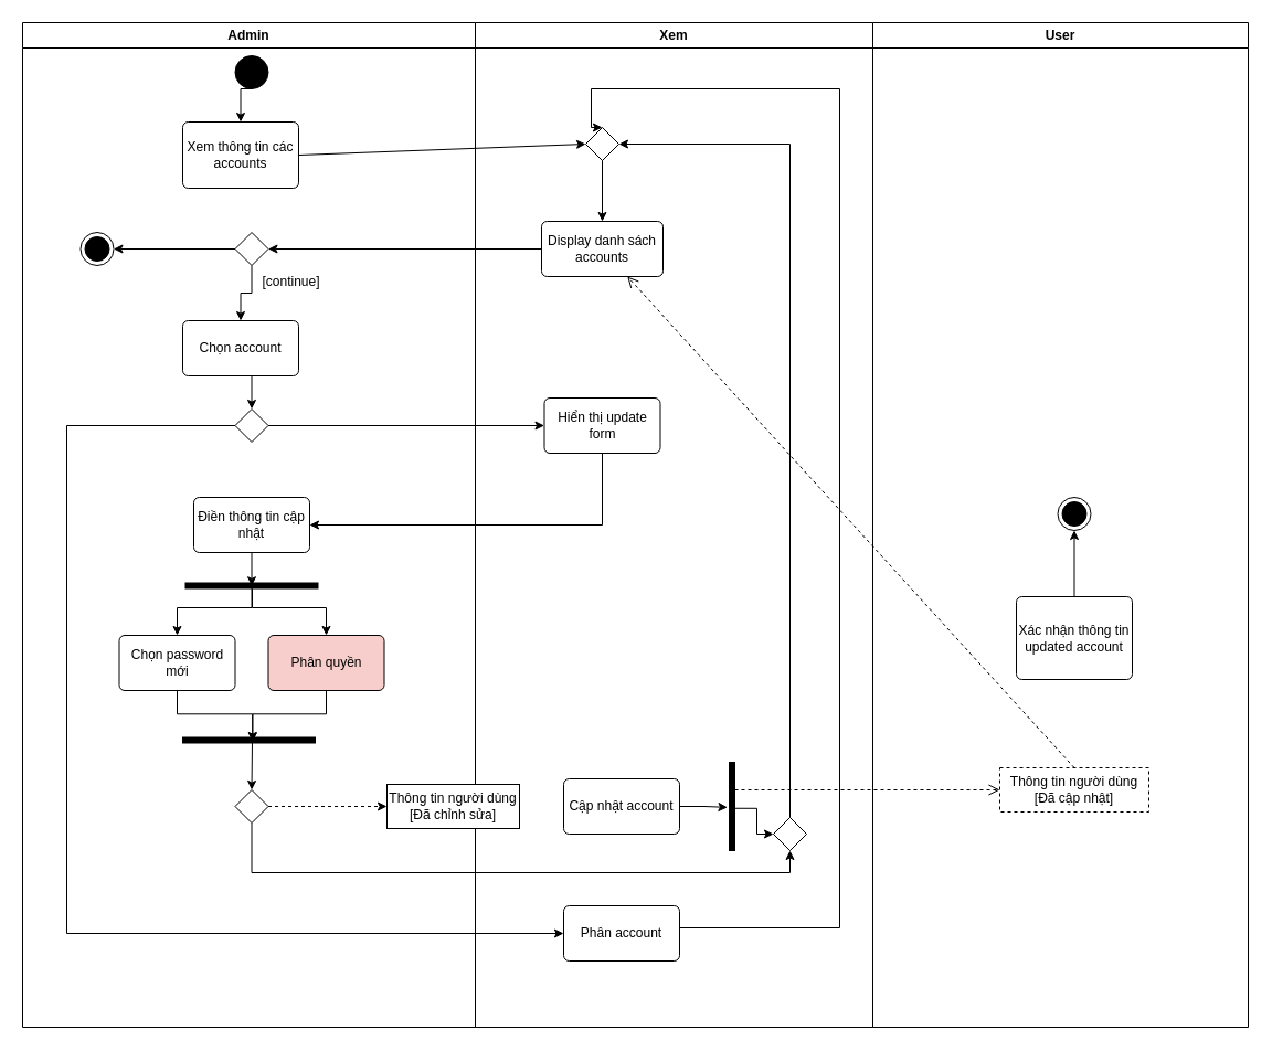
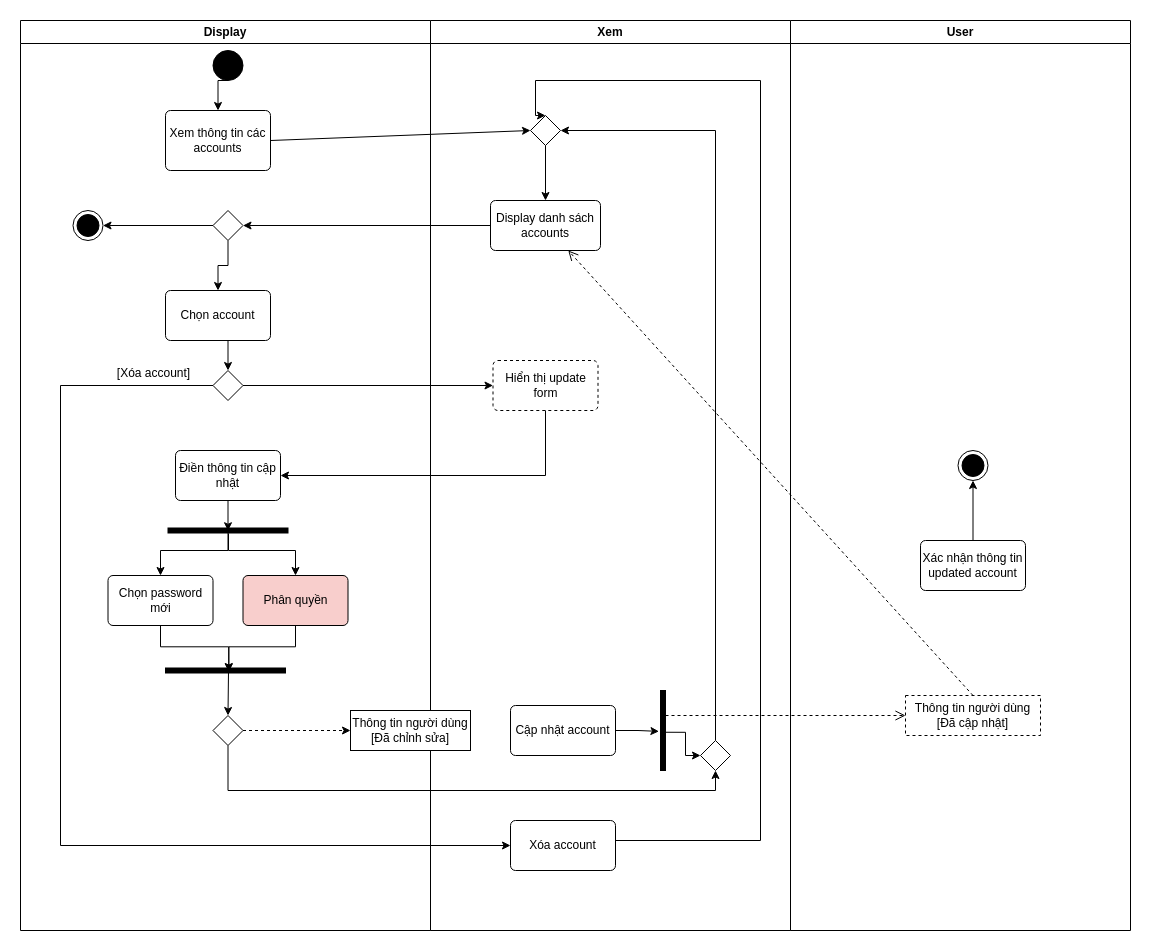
  <mxCell id="0" />
  <mxCell id="1" parent="0" />
  <mxCell id="2" value="Xem" style="swimlane;whiteSpace=wrap" parent="1" vertex="1"><mxGeometry x="430" y="20" width="360" height="910" as="geometry" /></mxCell>
  <mxCell id="3" value="" style="rhombus;" parent="2" vertex="1"><mxGeometry x="100" y="95" width="30" height="30" as="geometry" /></mxCell>
  <mxCell id="4" value="Display danh sách accounts" style="html=1;align=center;verticalAlign=middle;rounded=1;absoluteArcSize=1;arcSize=10;dashed=0;whiteSpace=wrap;labelPosition=center;verticalLabelPosition=middle;" parent="2" vertex="1"><mxGeometry x="60" y="180" width="110" height="50" as="geometry" /></mxCell>
  <mxCell id="5" style="edgeStyle=orthogonalEdgeStyle;rounded=0;orthogonalLoop=1;jettySize=auto;html=1;exitX=0.5;exitY=1;exitDx=0;exitDy=0;entryX=0.5;entryY=0;entryDx=0;entryDy=0;" parent="2" source="3" target="4" edge="1"><mxGeometry relative="1" as="geometry" /></mxCell>
  <mxCell id="6" value="User" style="swimlane;whiteSpace=wrap" parent="1" vertex="1"><mxGeometry x="790" y="20" width="340" height="910" as="geometry" /></mxCell>
  <mxCell id="7" value="Thông tin người dùng&lt;div&gt;[Đã cập nhật]&lt;/div&gt;" style="html=1;align=center;verticalAlign=middle;dashed=1;whiteSpace=wrap;" parent="6" vertex="1"><mxGeometry x="115" y="675" width="135" height="40" as="geometry" /></mxCell>
  <mxCell id="8" value="" style="endArrow=open;startArrow=none;endFill=0;startFill=0;endSize=8;html=1;verticalAlign=bottom;dashed=1;labelBackgroundColor=none;rounded=0;entryX=0;entryY=0.5;entryDx=0;entryDy=0;" parent="6" target="7" edge="1"><mxGeometry width="160" relative="1" as="geometry"><mxPoint x="-125" y="695" as="sourcePoint" /><mxPoint x="64" y="695" as="targetPoint" /></mxGeometry></mxCell>
  <mxCell id="9" value="" style="endArrow=open;startArrow=none;endFill=0;startFill=0;endSize=8;html=1;verticalAlign=bottom;dashed=1;labelBackgroundColor=none;rounded=0;exitX=0.5;exitY=0;exitDx=0;exitDy=0;" parent="6" source="7" target="4" edge="1"><mxGeometry width="160" relative="1" as="geometry"><mxPoint x="70" y="570" as="sourcePoint" /><mxPoint x="155" y="570" as="targetPoint" /></mxGeometry></mxCell>
  <mxCell id="10" style="edgeStyle=orthogonalEdgeStyle;rounded=0;orthogonalLoop=1;jettySize=auto;html=1;exitX=0.5;exitY=0;exitDx=0;exitDy=0;entryX=0.5;entryY=1;entryDx=0;entryDy=0;" parent="6" source="11" target="12" edge="1"><mxGeometry relative="1" as="geometry" /></mxCell>
- <mxCell id="11" value="Xác nhận thông tin updated account" style="html=1;align=center;verticalAlign=middle;rounded=1;absoluteArcSize=1;arcSize=10;dashed=0;whiteSpace=wrap;labelPosition=center;verticalLabelPosition=middle;" parent="6" vertex="1"><mxGeometry x="130" y="520" width="105" height="75" as="geometry" /></mxCell>
+ <mxCell id="11" value="Xác nhận thông tin updated account" style="html=1;align=center;verticalAlign=middle;rounded=1;absoluteArcSize=1;arcSize=10;dashed=0;whiteSpace=wrap;labelPosition=center;verticalLabelPosition=middle;" parent="6" vertex="1"><mxGeometry x="130" y="520" width="105" height="50" as="geometry" /></mxCell>
  <mxCell id="12" value="" style="ellipse;html=1;shape=endState;fillColor=strokeColor;" parent="6" vertex="1"><mxGeometry x="167.5" y="430" width="30" height="30" as="geometry" /></mxCell>
  <mxCell id="13" style="rounded=0;orthogonalLoop=1;jettySize=auto;html=1;exitX=1;exitY=0.5;exitDx=0;exitDy=0;entryX=0;entryY=0.5;entryDx=0;entryDy=0;" parent="1" source="18" target="3" edge="1"><mxGeometry relative="1" as="geometry"><mxPoint x="450" y="150" as="targetPoint" /></mxGeometry></mxCell>
  <mxCell id="14" style="edgeStyle=orthogonalEdgeStyle;rounded=0;orthogonalLoop=1;jettySize=auto;html=1;exitX=1;exitY=0.5;exitDx=0;exitDy=0;entryX=0.5;entryY=0;entryDx=0;entryDy=0;" parent="1" source="39" target="3" edge="1"><mxGeometry relative="1" as="geometry"><mxPoint x="550" y="110" as="targetPoint" /><Array as="points"><mxPoint x="615" y="840" /><mxPoint x="760" y="840" /><mxPoint x="760" y="80" /><mxPoint x="535" y="80" /></Array></mxGeometry></mxCell>
  <mxCell id="15" style="edgeStyle=orthogonalEdgeStyle;rounded=0;orthogonalLoop=1;jettySize=auto;html=1;exitX=0.5;exitY=0;exitDx=0;exitDy=0;entryX=1;entryY=0.5;entryDx=0;entryDy=0;" parent="1" source="40" target="3" edge="1"><mxGeometry relative="1" as="geometry" /></mxCell>
  <mxCell id="16" style="edgeStyle=orthogonalEdgeStyle;rounded=0;orthogonalLoop=1;jettySize=auto;html=1;exitX=0;exitY=0.5;exitDx=0;exitDy=0;entryX=1;entryY=0.5;entryDx=0;entryDy=0;" parent="1" source="4" target="49" edge="1"><mxGeometry relative="1" as="geometry" /></mxCell>
- <mxCell id="17" value="Admin" style="swimlane;whiteSpace=wrap;startSize=23;" parent="1" vertex="1"><mxGeometry x="20" y="20" width="410" height="910" as="geometry" /></mxCell>
+ <mxCell id="17" value="Display" style="swimlane;whiteSpace=wrap;startSize=23;" parent="1" vertex="1"><mxGeometry x="20" y="20" width="410" height="910" as="geometry" /></mxCell>
  <mxCell id="18" value="&lt;div&gt;&lt;span style=&quot;background-color: transparent; color: light-dark(rgb(0, 0, 0), rgb(255, 255, 255));&quot;&gt;Xem thông tin các accounts&lt;/span&gt;&lt;/div&gt;" style="html=1;align=center;verticalAlign=middle;rounded=1;absoluteArcSize=1;arcSize=10;dashed=0;whiteSpace=wrap;labelPosition=center;verticalLabelPosition=middle;" parent="17" vertex="1"><mxGeometry x="145" y="90" width="105" height="60" as="geometry" /></mxCell>
  <mxCell id="19" style="edgeStyle=orthogonalEdgeStyle;rounded=0;orthogonalLoop=1;jettySize=auto;html=1;exitX=0.5;exitY=1;exitDx=0;exitDy=0;entryX=0.5;entryY=0;entryDx=0;entryDy=0;" parent="17" source="20" target="21" edge="1"><mxGeometry relative="1" as="geometry" /></mxCell>
  <mxCell id="20" value="Chọn account" style="html=1;align=center;verticalAlign=middle;rounded=1;absoluteArcSize=1;arcSize=10;dashed=0;whiteSpace=wrap;labelPosition=center;verticalLabelPosition=middle;" parent="17" vertex="1"><mxGeometry x="145" y="270" width="105" height="50" as="geometry" /></mxCell>
  <mxCell id="21" value="" style="rhombus;" parent="17" vertex="1"><mxGeometry x="192.5" y="350" width="30" height="30" as="geometry" /></mxCell>
  <mxCell id="22" value="Điền thông tin cập nhật" style="html=1;align=center;verticalAlign=middle;rounded=1;absoluteArcSize=1;arcSize=10;dashed=0;whiteSpace=wrap;labelPosition=center;verticalLabelPosition=middle;" parent="17" vertex="1"><mxGeometry x="155" y="430" width="105" height="50" as="geometry" /></mxCell>
  <mxCell id="23" value="" style="html=1;points=[];perimeter=orthogonalPerimeter;fillColor=strokeColor;rotation=90;" parent="17" vertex="1"><mxGeometry x="205" y="450" width="5" height="120" as="geometry" /></mxCell>
  <mxCell id="24" value="Chọn password mới" style="html=1;align=center;verticalAlign=middle;rounded=1;absoluteArcSize=1;arcSize=10;dashed=0;whiteSpace=wrap;labelPosition=center;verticalLabelPosition=middle;" parent="17" vertex="1"><mxGeometry x="87.5" y="555" width="105" height="50" as="geometry" /></mxCell>
  <mxCell id="25" value="Phân quyền" style="html=1;align=center;verticalAlign=middle;rounded=1;absoluteArcSize=1;arcSize=10;dashed=0;whiteSpace=wrap;labelPosition=center;verticalLabelPosition=middle;fillColor=#f8cecc;" parent="17" vertex="1"><mxGeometry x="222.5" y="555" width="105" height="50" as="geometry" /></mxCell>
  <mxCell id="26" value="" style="html=1;points=[];perimeter=orthogonalPerimeter;fillColor=strokeColor;rotation=90;" parent="17" vertex="1"><mxGeometry x="202.5" y="590" width="5" height="120" as="geometry" /></mxCell>
  <mxCell id="27" style="edgeStyle=orthogonalEdgeStyle;rounded=0;orthogonalLoop=1;jettySize=auto;html=1;entryX=0;entryY=0.5;entryDx=0;entryDy=0;dashed=1;" edge="1" parent="17" source="28" target="54"><mxGeometry relative="1" as="geometry" /></mxCell>
  <mxCell id="28" value="" style="rhombus;" parent="17" vertex="1"><mxGeometry x="192.5" y="695" width="30" height="30" as="geometry" /></mxCell>
+ <mxCell id="29" value="[Xóa account]" style="text;html=1;align=center;verticalAlign=middle;resizable=0;points=[];autosize=1;strokeColor=none;fillColor=none;" parent="17" vertex="1"><mxGeometry x="82.5" y="338" width="100" height="30" as="geometry" /></mxCell>
  <mxCell id="30" style="edgeStyle=orthogonalEdgeStyle;rounded=0;orthogonalLoop=1;jettySize=auto;html=1;exitX=0.5;exitY=1;exitDx=0;exitDy=0;entryX=0.55;entryY=0.5;entryDx=0;entryDy=0;entryPerimeter=0;" parent="17" source="22" target="23" edge="1"><mxGeometry relative="1" as="geometry" /></mxCell>
  <mxCell id="31" style="edgeStyle=orthogonalEdgeStyle;rounded=0;orthogonalLoop=1;jettySize=auto;html=1;exitX=0.381;exitY=0.5;exitDx=0;exitDy=0;exitPerimeter=0;entryX=0.5;entryY=0;entryDx=0;entryDy=0;" parent="17" source="23" target="24" edge="1"><mxGeometry relative="1" as="geometry"><mxPoint x="218" y="490" as="sourcePoint" /><mxPoint x="160" y="550" as="targetPoint" /><Array as="points"><mxPoint x="208" y="530" /><mxPoint x="140" y="530" /><mxPoint x="140" y="555" /></Array></mxGeometry></mxCell>
  <mxCell id="32" style="edgeStyle=orthogonalEdgeStyle;rounded=0;orthogonalLoop=1;jettySize=auto;html=1;entryX=0.5;entryY=0;entryDx=0;entryDy=0;" parent="17" target="25" edge="1"><mxGeometry relative="1" as="geometry"><mxPoint x="208" y="513" as="sourcePoint" /><mxPoint x="143" y="565" as="targetPoint" /><Array as="points"><mxPoint x="208" y="530" /><mxPoint x="275" y="530" /></Array></mxGeometry></mxCell>
  <mxCell id="33" style="edgeStyle=orthogonalEdgeStyle;rounded=0;orthogonalLoop=1;jettySize=auto;html=1;exitX=0.5;exitY=1;exitDx=0;exitDy=0;entryX=0.711;entryY=0.473;entryDx=0;entryDy=0;entryPerimeter=0;" parent="17" source="24" target="26" edge="1"><mxGeometry relative="1" as="geometry" /></mxCell>
  <mxCell id="34" style="edgeStyle=orthogonalEdgeStyle;rounded=0;orthogonalLoop=1;jettySize=auto;html=1;exitX=0.5;exitY=1;exitDx=0;exitDy=0;entryX=0.78;entryY=0.472;entryDx=0;entryDy=0;entryPerimeter=0;" parent="17" source="25" target="26" edge="1"><mxGeometry relative="1" as="geometry" /></mxCell>
  <mxCell id="35" style="rounded=0;orthogonalLoop=1;jettySize=auto;html=1;entryX=0.5;entryY=0;entryDx=0;entryDy=0;" parent="17" target="28" edge="1"><mxGeometry relative="1" as="geometry"><mxPoint x="208" y="650" as="sourcePoint" /><mxPoint x="218" y="360" as="targetPoint" /></mxGeometry></mxCell>
- <mxCell id="36" value="Hiển thị update form" style="html=1;align=center;verticalAlign=middle;rounded=1;absoluteArcSize=1;arcSize=10;dashed=0;whiteSpace=wrap;labelPosition=center;verticalLabelPosition=middle;" parent="17" vertex="1"><mxGeometry x="472.5" y="340" width="105" height="50" as="geometry" /></mxCell>
+ <mxCell id="36" value="Hiển thị update form" style="html=1;align=center;verticalAlign=middle;rounded=1;absoluteArcSize=1;arcSize=10;dashed=1;whiteSpace=wrap;labelPosition=center;verticalLabelPosition=middle;" parent="17" vertex="1"><mxGeometry x="472.5" y="340" width="105" height="50" as="geometry" /></mxCell>
  <mxCell id="37" value="Cập nhật account" style="html=1;align=center;verticalAlign=middle;rounded=1;absoluteArcSize=1;arcSize=10;dashed=0;whiteSpace=wrap;labelPosition=center;verticalLabelPosition=middle;" parent="17" vertex="1"><mxGeometry x="490" y="685" width="105" height="50" as="geometry" /></mxCell>
  <mxCell id="38" value="" style="html=1;points=[];perimeter=orthogonalPerimeter;fillColor=strokeColor;" parent="17" vertex="1"><mxGeometry x="640" y="670" width="5" height="80" as="geometry" /></mxCell>
- <mxCell id="39" value="Phân account" style="html=1;align=center;verticalAlign=middle;rounded=1;absoluteArcSize=1;arcSize=10;dashed=0;whiteSpace=wrap;labelPosition=center;verticalLabelPosition=middle;" parent="17" vertex="1"><mxGeometry x="490" y="800" width="105" height="50" as="geometry" /></mxCell>
+ <mxCell id="39" value="Xóa account" style="html=1;align=center;verticalAlign=middle;rounded=1;absoluteArcSize=1;arcSize=10;dashed=0;whiteSpace=wrap;labelPosition=center;verticalLabelPosition=middle;" parent="17" vertex="1"><mxGeometry x="490" y="800" width="105" height="50" as="geometry" /></mxCell>
  <mxCell id="40" value="" style="rhombus;" parent="17" vertex="1"><mxGeometry x="680" y="720" width="30" height="30" as="geometry" /></mxCell>
  <mxCell id="41" style="edgeStyle=orthogonalEdgeStyle;rounded=0;orthogonalLoop=1;jettySize=auto;html=1;exitX=1;exitY=0.5;exitDx=0;exitDy=0;entryX=-0.311;entryY=0.511;entryDx=0;entryDy=0;entryPerimeter=0;" parent="17" source="37" target="38" edge="1"><mxGeometry relative="1" as="geometry" /></mxCell>
  <mxCell id="42" style="edgeStyle=orthogonalEdgeStyle;rounded=0;orthogonalLoop=1;jettySize=auto;html=1;exitX=0.756;exitY=0.522;exitDx=0;exitDy=0;entryX=0;entryY=0.5;entryDx=0;entryDy=0;exitPerimeter=0;" parent="17" source="38" target="40" edge="1"><mxGeometry relative="1" as="geometry"><mxPoint x="605" y="720" as="sourcePoint" /><mxPoint x="648" y="721" as="targetPoint" /></mxGeometry></mxCell>
  <mxCell id="43" style="edgeStyle=orthogonalEdgeStyle;rounded=0;orthogonalLoop=1;jettySize=auto;html=1;exitX=1;exitY=0.5;exitDx=0;exitDy=0;entryX=0;entryY=0.5;entryDx=0;entryDy=0;" parent="17" source="21" target="36" edge="1"><mxGeometry relative="1" as="geometry"><mxPoint x="470.0" y="364.75" as="targetPoint" /></mxGeometry></mxCell>
  <mxCell id="44" style="edgeStyle=orthogonalEdgeStyle;rounded=0;orthogonalLoop=1;jettySize=auto;html=1;exitX=0;exitY=0.5;exitDx=0;exitDy=0;entryX=0;entryY=0.5;entryDx=0;entryDy=0;" parent="17" source="21" target="39" edge="1"><mxGeometry relative="1" as="geometry"><Array as="points"><mxPoint x="40" y="365" /><mxPoint x="40" y="825" /></Array></mxGeometry></mxCell>
  <mxCell id="45" style="edgeStyle=orthogonalEdgeStyle;rounded=0;orthogonalLoop=1;jettySize=auto;html=1;exitX=0.5;exitY=1;exitDx=0;exitDy=0;entryX=1;entryY=0.5;entryDx=0;entryDy=0;" parent="17" source="36" target="22" edge="1"><mxGeometry relative="1" as="geometry" /></mxCell>
  <mxCell id="46" style="edgeStyle=orthogonalEdgeStyle;rounded=0;orthogonalLoop=1;jettySize=auto;html=1;exitX=0.5;exitY=1;exitDx=0;exitDy=0;entryX=0.5;entryY=1;entryDx=0;entryDy=0;" parent="17" source="28" target="40" edge="1"><mxGeometry relative="1" as="geometry" /></mxCell>
  <mxCell id="47" style="edgeStyle=orthogonalEdgeStyle;rounded=0;orthogonalLoop=1;jettySize=auto;html=1;exitX=0;exitY=0.5;exitDx=0;exitDy=0;entryX=1;entryY=0.5;entryDx=0;entryDy=0;" parent="17" source="49" target="50" edge="1"><mxGeometry relative="1" as="geometry" /></mxCell>
  <mxCell id="48" style="edgeStyle=orthogonalEdgeStyle;rounded=0;orthogonalLoop=1;jettySize=auto;html=1;exitX=0.5;exitY=1;exitDx=0;exitDy=0;entryX=0.5;entryY=0;entryDx=0;entryDy=0;" parent="17" source="49" target="20" edge="1"><mxGeometry relative="1" as="geometry" /></mxCell>
  <mxCell id="49" value="" style="rhombus;" parent="17" vertex="1"><mxGeometry x="192.5" y="190" width="30" height="30" as="geometry" /></mxCell>
  <mxCell id="50" value="" style="ellipse;html=1;shape=endState;fillColor=strokeColor;" parent="17" vertex="1"><mxGeometry x="52.5" y="190" width="30" height="30" as="geometry" /></mxCell>
- <mxCell id="51" value="[continue]" style="text;html=1;align=center;verticalAlign=middle;resizable=0;points=[];autosize=1;strokeColor=none;fillColor=none;" parent="17" vertex="1"><mxGeometry x="202.5" y="220" width="80" height="30" as="geometry" /></mxCell>
  <mxCell id="52" style="edgeStyle=orthogonalEdgeStyle;rounded=0;orthogonalLoop=1;jettySize=auto;html=1;exitX=0.5;exitY=1;exitDx=0;exitDy=0;entryX=0.5;entryY=0;entryDx=0;entryDy=0;" parent="17" source="53" target="18" edge="1"><mxGeometry relative="1" as="geometry" /></mxCell>
  <mxCell id="53" value="" style="ellipse;fillColor=strokeColor;html=1;" parent="17" vertex="1"><mxGeometry x="192.5" y="30" width="30" height="30" as="geometry" /></mxCell>
  <mxCell id="54" value="Thông tin người dùng&lt;div&gt;[Đã chỉnh sửa]&lt;/div&gt;" style="html=1;align=center;verticalAlign=middle;dashed=0;whiteSpace=wrap;" parent="17" vertex="1"><mxGeometry x="330" y="690" width="120" height="40" as="geometry" /></mxCell>
